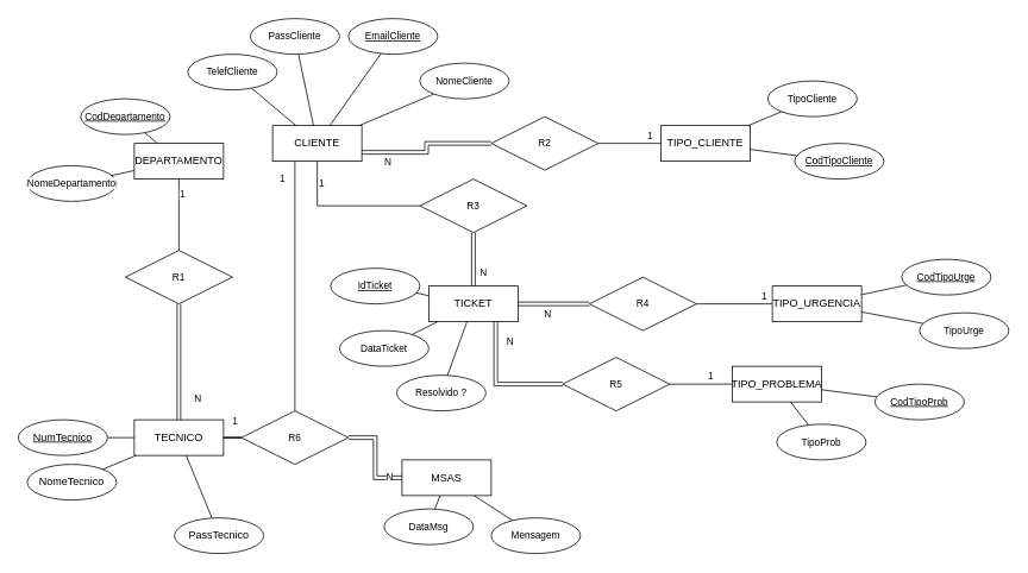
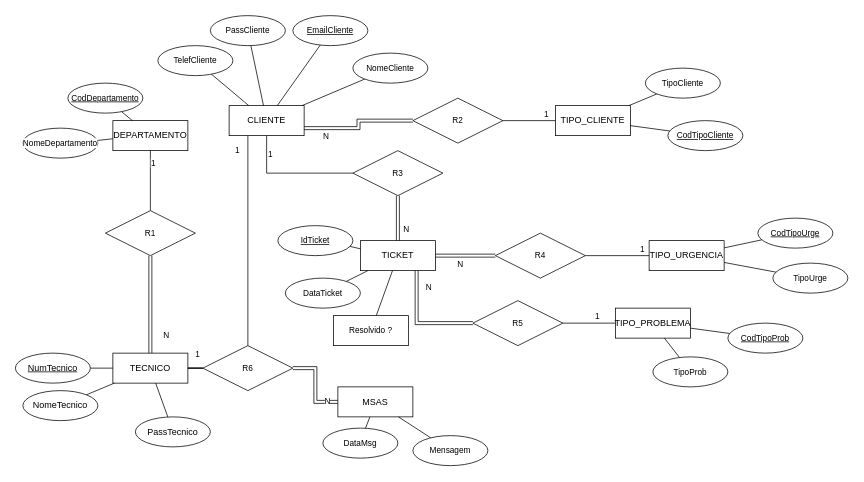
  <mxCell id="0" />
  <mxCell id="1" parent="0" />
  <mxCell id="2" value="DEPARTAMENTO" style="whiteSpace=wrap;html=1;align=center;" parent="1" vertex="1"><mxGeometry x="150" y="160" width="100" height="40" as="geometry" /></mxCell>
  <mxCell id="3" value="TECNICO" style="whiteSpace=wrap;html=1;align=center;" parent="1" vertex="1"><mxGeometry x="150" y="470" width="100" height="40" as="geometry" /></mxCell>
  <mxCell id="4" value="CLIENTE" style="whiteSpace=wrap;html=1;align=center;" parent="1" vertex="1"><mxGeometry x="305" y="140" width="100" height="40" as="geometry" /></mxCell>
  <mxCell id="5" value="TIPO_CLIENTE" style="whiteSpace=wrap;html=1;align=center;" parent="1" vertex="1"><mxGeometry x="740" y="140" width="100" height="40" as="geometry" /></mxCell>
  <mxCell id="6" value="TIPO_URGENCIA" style="whiteSpace=wrap;html=1;align=center;" parent="1" vertex="1"><mxGeometry x="865" y="320" width="100" height="40" as="geometry" /></mxCell>
  <mxCell id="7" value="TIPO_PROBLEMA" style="whiteSpace=wrap;html=1;align=center;" parent="1" vertex="1"><mxGeometry x="820" y="410" width="100" height="40" as="geometry" /></mxCell>
  <mxCell id="8" value="TICKET" style="whiteSpace=wrap;html=1;align=center;" parent="1" vertex="1"><mxGeometry x="480" y="320" width="100" height="40" as="geometry" /></mxCell>
  <mxCell id="9" value="MSAS" style="whiteSpace=wrap;html=1;align=center;" parent="1" vertex="1"><mxGeometry x="450" y="515" width="100" height="40" as="geometry" /></mxCell>
  <mxCell id="10" style="edgeStyle=none;shape=connector;rounded=0;orthogonalLoop=1;jettySize=auto;html=1;strokeColor=default;align=center;verticalAlign=middle;fontFamily=Helvetica;fontSize=11;fontColor=default;labelBackgroundColor=default;endArrow=none;endFill=0;" parent="1" source="11" target="3" edge="1"><mxGeometry relative="1" as="geometry" /></mxCell>
  <mxCell id="11" value="NumTecnico" style="ellipse;whiteSpace=wrap;html=1;align=center;fontStyle=4;" parent="1" vertex="1"><mxGeometry x="20" y="470" width="100" height="40" as="geometry" /></mxCell>
  <mxCell id="12" style="edgeStyle=none;shape=connector;rounded=0;orthogonalLoop=1;jettySize=auto;html=1;strokeColor=default;align=center;verticalAlign=middle;fontFamily=Helvetica;fontSize=11;fontColor=default;labelBackgroundColor=default;endArrow=none;endFill=0;" parent="1" source="13" target="3" edge="1"><mxGeometry relative="1" as="geometry" /></mxCell>
  <mxCell id="13" value="NomeTecnico" style="ellipse;whiteSpace=wrap;html=1;align=center;" parent="1" vertex="1"><mxGeometry x="30" y="520" width="100" height="40" as="geometry" /></mxCell>
  <mxCell id="14" style="edgeStyle=none;shape=connector;rounded=0;orthogonalLoop=1;jettySize=auto;html=1;strokeColor=default;align=center;verticalAlign=middle;fontFamily=Helvetica;fontSize=11;fontColor=default;labelBackgroundColor=default;endArrow=none;endFill=0;" parent="1" source="15" target="3" edge="1"><mxGeometry relative="1" as="geometry" /></mxCell>
- <mxCell id="15" value="PassTecnico" style="ellipse;whiteSpace=wrap;html=1;align=center;" parent="1" vertex="1"><mxGeometry x="195" y="580" width="100" height="40" as="geometry" /></mxCell>
+ <mxCell id="15" value="PassTecnico" style="ellipse;whiteSpace=wrap;html=1;align=center;" parent="1" vertex="1"><mxGeometry x="180" y="555" width="100" height="40" as="geometry" /></mxCell>
  <mxCell id="16" style="edgeStyle=none;shape=connector;rounded=0;orthogonalLoop=1;jettySize=auto;html=1;strokeColor=default;align=center;verticalAlign=middle;fontFamily=Helvetica;fontSize=11;fontColor=default;labelBackgroundColor=default;endArrow=none;endFill=0;" edge="1" parent="1" source="17" target="9"><mxGeometry relative="1" as="geometry" /></mxCell>
  <mxCell id="17" value="DataMsg" style="ellipse;whiteSpace=wrap;html=1;align=center;fontFamily=Helvetica;fontSize=11;fontColor=default;labelBackgroundColor=default;" vertex="1" parent="1"><mxGeometry x="430" y="570" width="100" height="40" as="geometry" /></mxCell>
  <mxCell id="18" style="edgeStyle=none;shape=connector;rounded=0;orthogonalLoop=1;jettySize=auto;html=1;strokeColor=default;align=center;verticalAlign=middle;fontFamily=Helvetica;fontSize=11;fontColor=default;labelBackgroundColor=default;endArrow=none;endFill=0;" edge="1" parent="1" source="19" target="9"><mxGeometry relative="1" as="geometry" /></mxCell>
  <mxCell id="19" value="Mensagem" style="ellipse;whiteSpace=wrap;html=1;align=center;fontFamily=Helvetica;fontSize=11;fontColor=default;labelBackgroundColor=default;" vertex="1" parent="1"><mxGeometry x="550" y="580" width="100" height="40" as="geometry" /></mxCell>
  <mxCell id="20" style="edgeStyle=none;shape=connector;rounded=0;orthogonalLoop=1;jettySize=auto;html=1;strokeColor=default;align=center;verticalAlign=middle;fontFamily=Helvetica;fontSize=11;fontColor=default;labelBackgroundColor=default;endArrow=none;endFill=0;" edge="1" parent="1" source="21" target="7"><mxGeometry relative="1" as="geometry" /></mxCell>
  <mxCell id="21" value="TipoProb" style="ellipse;whiteSpace=wrap;html=1;align=center;fontFamily=Helvetica;fontSize=11;fontColor=default;labelBackgroundColor=default;" vertex="1" parent="1"><mxGeometry x="870" y="475" width="100" height="40" as="geometry" /></mxCell>
  <mxCell id="22" style="edgeStyle=none;shape=connector;rounded=0;orthogonalLoop=1;jettySize=auto;html=1;strokeColor=default;align=center;verticalAlign=middle;fontFamily=Helvetica;fontSize=11;fontColor=default;labelBackgroundColor=default;endArrow=none;endFill=0;" edge="1" parent="1" source="23" target="7"><mxGeometry relative="1" as="geometry" /></mxCell>
- <mxCell id="23" value="CodTipoProb" style="ellipse;whiteSpace=wrap;html=1;align=center;fontStyle=4;fontFamily=Helvetica;fontSize=11;fontColor=default;labelBackgroundColor=default;" vertex="1" parent="1"><mxGeometry x="980" y="430" width="100" height="40" as="geometry" /></mxCell>
+ <mxCell id="23" value="CodTipoProb" style="ellipse;whiteSpace=wrap;html=1;align=center;fontStyle=4;fontFamily=Helvetica;fontSize=11;fontColor=default;labelBackgroundColor=default;" vertex="1" parent="1"><mxGeometry x="970" y="430" width="100" height="40" as="geometry" /></mxCell>
  <mxCell id="24" style="edgeStyle=none;shape=connector;rounded=0;orthogonalLoop=1;jettySize=auto;html=1;strokeColor=default;align=center;verticalAlign=middle;fontFamily=Helvetica;fontSize=11;fontColor=default;labelBackgroundColor=default;endArrow=none;endFill=0;" edge="1" parent="1" source="25" target="6"><mxGeometry relative="1" as="geometry" /></mxCell>
  <mxCell id="25" value="TipoUrge" style="ellipse;whiteSpace=wrap;html=1;align=center;fontFamily=Helvetica;fontSize=11;fontColor=default;labelBackgroundColor=default;" vertex="1" parent="1"><mxGeometry x="1030" y="350" width="100" height="40" as="geometry" /></mxCell>
  <mxCell id="26" style="edgeStyle=none;shape=connector;rounded=0;orthogonalLoop=1;jettySize=auto;html=1;strokeColor=default;align=center;verticalAlign=middle;fontFamily=Helvetica;fontSize=11;fontColor=default;labelBackgroundColor=default;endArrow=none;endFill=0;" edge="1" parent="1" source="27" target="6"><mxGeometry relative="1" as="geometry" /></mxCell>
  <mxCell id="27" value="CodTipoUrge" style="ellipse;whiteSpace=wrap;html=1;align=center;fontStyle=4;fontFamily=Helvetica;fontSize=11;fontColor=default;labelBackgroundColor=default;" vertex="1" parent="1"><mxGeometry x="1010" y="290" width="100" height="40" as="geometry" /></mxCell>
  <mxCell id="28" style="edgeStyle=none;shape=connector;rounded=0;orthogonalLoop=1;jettySize=auto;html=1;strokeColor=default;align=center;verticalAlign=middle;fontFamily=Helvetica;fontSize=11;fontColor=default;labelBackgroundColor=default;endArrow=none;endFill=0;" edge="1" parent="1" source="29" target="5"><mxGeometry relative="1" as="geometry" /></mxCell>
  <mxCell id="29" value="CodTipoCliente" style="ellipse;whiteSpace=wrap;html=1;align=center;fontStyle=4;fontFamily=Helvetica;fontSize=11;fontColor=default;labelBackgroundColor=default;" vertex="1" parent="1"><mxGeometry x="890" y="160" width="100" height="40" as="geometry" /></mxCell>
  <mxCell id="30" style="edgeStyle=none;shape=connector;rounded=0;orthogonalLoop=1;jettySize=auto;html=1;strokeColor=default;align=center;verticalAlign=middle;fontFamily=Helvetica;fontSize=11;fontColor=default;labelBackgroundColor=default;endArrow=none;endFill=0;" edge="1" parent="1" source="31" target="5"><mxGeometry relative="1" as="geometry" /></mxCell>
  <mxCell id="31" value="TipoCliente" style="ellipse;whiteSpace=wrap;html=1;align=center;fontFamily=Helvetica;fontSize=11;fontColor=default;labelBackgroundColor=default;" vertex="1" parent="1"><mxGeometry x="860" y="90" width="100" height="40" as="geometry" /></mxCell>
  <mxCell id="32" style="edgeStyle=none;shape=connector;rounded=0;orthogonalLoop=1;jettySize=auto;html=1;strokeColor=default;align=center;verticalAlign=middle;fontFamily=Helvetica;fontSize=11;fontColor=default;labelBackgroundColor=default;endArrow=none;endFill=0;" edge="1" parent="1" source="33" target="8"><mxGeometry relative="1" as="geometry" /></mxCell>
  <mxCell id="33" value="IdTicket" style="ellipse;whiteSpace=wrap;html=1;align=center;fontStyle=4;fontFamily=Helvetica;fontSize=11;fontColor=default;labelBackgroundColor=default;" vertex="1" parent="1"><mxGeometry x="370" y="300" width="100" height="40" as="geometry" /></mxCell>
  <mxCell id="34" style="edgeStyle=none;shape=connector;rounded=0;orthogonalLoop=1;jettySize=auto;html=1;strokeColor=default;align=center;verticalAlign=middle;fontFamily=Helvetica;fontSize=11;fontColor=default;labelBackgroundColor=default;endArrow=none;endFill=0;" edge="1" parent="1" source="35" target="8"><mxGeometry relative="1" as="geometry" /></mxCell>
  <mxCell id="35" value="DataTicket" style="ellipse;whiteSpace=wrap;html=1;align=center;fontFamily=Helvetica;fontSize=11;fontColor=default;labelBackgroundColor=default;" vertex="1" parent="1"><mxGeometry x="380" y="370" width="100" height="40" as="geometry" /></mxCell>
  <mxCell id="36" style="edgeStyle=none;shape=connector;rounded=0;orthogonalLoop=1;jettySize=auto;html=1;strokeColor=default;align=center;verticalAlign=middle;fontFamily=Helvetica;fontSize=11;fontColor=default;labelBackgroundColor=default;endArrow=none;endFill=0;" edge="1" parent="1" source="37" target="8"><mxGeometry relative="1" as="geometry" /></mxCell>
- <mxCell id="37" value="Resolvido ?" style="ellipse;whiteSpace=wrap;html=1;align=center;fontFamily=Helvetica;fontSize=11;fontColor=default;labelBackgroundColor=default;" vertex="1" parent="1"><mxGeometry x="444" y="420" width="100" height="40" as="geometry" /></mxCell>
+ <mxCell id="37" value="Resolvido ?" style="whiteSpace=wrap;html=1;align=center;fontFamily=Helvetica;fontSize=11;fontColor=default;labelBackgroundColor=default;rounded=0;" vertex="1" parent="1"><mxGeometry x="444" y="420" width="100" height="40" as="geometry" /></mxCell>
  <mxCell id="38" style="edgeStyle=none;shape=connector;rounded=0;orthogonalLoop=1;jettySize=auto;html=1;strokeColor=default;align=center;verticalAlign=middle;fontFamily=Helvetica;fontSize=11;fontColor=default;labelBackgroundColor=default;endArrow=none;endFill=0;" edge="1" parent="1" source="39" target="4"><mxGeometry relative="1" as="geometry" /></mxCell>
  <mxCell id="39" value="EmailCliente" style="ellipse;whiteSpace=wrap;html=1;align=center;fontStyle=4;fontFamily=Helvetica;fontSize=11;fontColor=default;labelBackgroundColor=default;" vertex="1" parent="1"><mxGeometry x="390" y="20" width="100" height="40" as="geometry" /></mxCell>
  <mxCell id="40" style="edgeStyle=none;shape=connector;rounded=0;orthogonalLoop=1;jettySize=auto;html=1;strokeColor=default;align=center;verticalAlign=middle;fontFamily=Helvetica;fontSize=11;fontColor=default;labelBackgroundColor=default;endArrow=none;endFill=0;" edge="1" parent="1" source="41" target="4"><mxGeometry relative="1" as="geometry" /></mxCell>
  <mxCell id="41" value="NomeCliente" style="ellipse;whiteSpace=wrap;html=1;align=center;fontFamily=Helvetica;fontSize=11;fontColor=default;labelBackgroundColor=default;" vertex="1" parent="1"><mxGeometry x="470" y="70" width="100" height="40" as="geometry" /></mxCell>
  <mxCell id="42" style="edgeStyle=none;shape=connector;rounded=0;orthogonalLoop=1;jettySize=auto;html=1;strokeColor=default;align=center;verticalAlign=middle;fontFamily=Helvetica;fontSize=11;fontColor=default;labelBackgroundColor=default;endArrow=none;endFill=0;" edge="1" parent="1" source="43" target="4"><mxGeometry relative="1" as="geometry" /></mxCell>
  <mxCell id="43" value="PassCliente" style="ellipse;whiteSpace=wrap;html=1;align=center;fontFamily=Helvetica;fontSize=11;fontColor=default;labelBackgroundColor=default;" vertex="1" parent="1"><mxGeometry x="280" y="20" width="100" height="40" as="geometry" /></mxCell>
  <mxCell id="44" style="edgeStyle=none;shape=connector;rounded=0;orthogonalLoop=1;jettySize=auto;html=1;strokeColor=default;align=center;verticalAlign=middle;fontFamily=Helvetica;fontSize=11;fontColor=default;labelBackgroundColor=default;endArrow=none;endFill=0;" edge="1" parent="1" source="45" target="4"><mxGeometry relative="1" as="geometry" /></mxCell>
  <mxCell id="45" value="TelefCliente" style="ellipse;whiteSpace=wrap;html=1;align=center;fontFamily=Helvetica;fontSize=11;fontColor=default;labelBackgroundColor=default;" vertex="1" parent="1"><mxGeometry x="210" y="60" width="100" height="40" as="geometry" /></mxCell>
  <mxCell id="46" style="edgeStyle=none;shape=connector;rounded=0;orthogonalLoop=1;jettySize=auto;html=1;strokeColor=default;align=center;verticalAlign=middle;fontFamily=Helvetica;fontSize=11;fontColor=default;labelBackgroundColor=default;endArrow=none;endFill=0;" edge="1" parent="1" source="47" target="2"><mxGeometry relative="1" as="geometry" /></mxCell>
  <mxCell id="47" value="CodDepartamento" style="ellipse;whiteSpace=wrap;html=1;align=center;fontStyle=4;fontFamily=Helvetica;fontSize=11;fontColor=default;labelBackgroundColor=default;" vertex="1" parent="1"><mxGeometry x="90" y="110" width="100" height="40" as="geometry" /></mxCell>
  <mxCell id="48" style="edgeStyle=none;shape=connector;rounded=0;orthogonalLoop=1;jettySize=auto;html=1;strokeColor=default;align=center;verticalAlign=middle;fontFamily=Helvetica;fontSize=11;fontColor=default;labelBackgroundColor=default;endArrow=none;endFill=0;" edge="1" parent="1" source="49" target="2"><mxGeometry relative="1" as="geometry" /></mxCell>
- <mxCell id="49" value="NomeDepartamento" style="ellipse;whiteSpace=wrap;html=1;align=center;fontFamily=Helvetica;fontSize=11;fontColor=default;labelBackgroundColor=default;" vertex="1" parent="1"><mxGeometry x="30" y="185" width="100" height="40" as="geometry" /></mxCell>
+ <mxCell id="49" value="NomeDepartamento" style="ellipse;whiteSpace=wrap;html=1;align=center;fontFamily=Helvetica;fontSize=11;fontColor=default;labelBackgroundColor=default;" vertex="1" parent="1"><mxGeometry x="30" y="170" width="100" height="40" as="geometry" /></mxCell>
  <mxCell id="50" style="shape=connector;rounded=0;orthogonalLoop=1;jettySize=auto;html=1;strokeColor=default;align=center;verticalAlign=middle;fontFamily=Helvetica;fontSize=11;fontColor=default;labelBackgroundColor=default;endArrow=none;endFill=0;edgeStyle=orthogonalEdgeStyle;" edge="1" parent="1" source="54" target="2"><mxGeometry relative="1" as="geometry" /></mxCell>
  <mxCell id="51" value="1" style="edgeLabel;html=1;align=center;verticalAlign=middle;resizable=0;points=[];fontFamily=Helvetica;fontSize=11;fontColor=default;labelBackgroundColor=default;" vertex="1" connectable="0" parent="50"><mxGeometry x="0.603" y="-2" relative="1" as="geometry"><mxPoint x="1" as="offset" /></mxGeometry></mxCell>
  <mxCell id="52" style="edgeStyle=orthogonalEdgeStyle;shape=link;rounded=0;orthogonalLoop=1;jettySize=auto;html=1;strokeColor=default;align=center;verticalAlign=middle;fontFamily=Helvetica;fontSize=11;fontColor=default;labelBackgroundColor=default;endArrow=none;endFill=0;" edge="1" parent="1" source="54" target="3"><mxGeometry relative="1" as="geometry" /></mxCell>
  <mxCell id="53" value="N" style="edgeLabel;html=1;align=center;verticalAlign=middle;resizable=0;points=[];fontFamily=Helvetica;fontSize=11;fontColor=default;labelBackgroundColor=default;" vertex="1" connectable="0" parent="52"><mxGeometry x="0.637" y="4" relative="1" as="geometry"><mxPoint x="16" y="-1" as="offset" /></mxGeometry></mxCell>
  <mxCell id="54" value="R1" style="shape=rhombus;perimeter=rhombusPerimeter;whiteSpace=wrap;html=1;align=center;fontFamily=Helvetica;fontSize=11;fontColor=default;labelBackgroundColor=default;" vertex="1" parent="1"><mxGeometry x="140" y="280" width="120" height="60" as="geometry" /></mxCell>
  <mxCell id="55" style="edgeStyle=orthogonalEdgeStyle;shape=link;rounded=0;orthogonalLoop=1;jettySize=auto;html=1;entryX=1;entryY=0.75;entryDx=0;entryDy=0;strokeColor=default;align=center;verticalAlign=middle;fontFamily=Helvetica;fontSize=11;fontColor=default;labelBackgroundColor=default;endArrow=none;endFill=0;" edge="1" parent="1" source="59" target="4"><mxGeometry relative="1" as="geometry" /></mxCell>
  <mxCell id="56" value="N" style="edgeLabel;html=1;align=center;verticalAlign=middle;resizable=0;points=[];fontFamily=Helvetica;fontSize=11;fontColor=default;labelBackgroundColor=default;" vertex="1" connectable="0" parent="55"><mxGeometry x="0.632" y="2" relative="1" as="geometry"><mxPoint x="-1" y="8" as="offset" /></mxGeometry></mxCell>
  <mxCell id="57" style="edgeStyle=orthogonalEdgeStyle;shape=connector;rounded=0;orthogonalLoop=1;jettySize=auto;html=1;entryX=0;entryY=0.5;entryDx=0;entryDy=0;strokeColor=default;align=center;verticalAlign=middle;fontFamily=Helvetica;fontSize=11;fontColor=default;labelBackgroundColor=default;endArrow=none;endFill=0;" edge="1" parent="1" source="59" target="5"><mxGeometry relative="1" as="geometry" /></mxCell>
  <mxCell id="58" value="1" style="edgeLabel;html=1;align=center;verticalAlign=middle;resizable=0;points=[];fontFamily=Helvetica;fontSize=11;fontColor=default;labelBackgroundColor=default;" vertex="1" connectable="0" parent="57"><mxGeometry x="0.63" relative="1" as="geometry"><mxPoint y="-10" as="offset" /></mxGeometry></mxCell>
  <mxCell id="59" value="R2" style="shape=rhombus;perimeter=rhombusPerimeter;whiteSpace=wrap;html=1;align=center;fontFamily=Helvetica;fontSize=11;fontColor=default;labelBackgroundColor=default;" vertex="1" parent="1"><mxGeometry x="550" y="130" width="120" height="60" as="geometry" /></mxCell>
  <mxCell id="60" style="edgeStyle=orthogonalEdgeStyle;shape=connector;rounded=0;orthogonalLoop=1;jettySize=auto;html=1;strokeColor=default;align=center;verticalAlign=middle;fontFamily=Helvetica;fontSize=11;fontColor=default;labelBackgroundColor=default;endArrow=none;endFill=0;" edge="1" parent="1" source="64" target="4"><mxGeometry relative="1" as="geometry" /></mxCell>
  <mxCell id="61" value="1" style="edgeLabel;html=1;align=center;verticalAlign=middle;resizable=0;points=[];fontFamily=Helvetica;fontSize=11;fontColor=default;labelBackgroundColor=default;" vertex="1" connectable="0" parent="60"><mxGeometry x="0.706" y="-4" relative="1" as="geometry"><mxPoint as="offset" /></mxGeometry></mxCell>
  <mxCell id="62" style="edgeStyle=orthogonalEdgeStyle;shape=link;rounded=0;orthogonalLoop=1;jettySize=auto;html=1;entryX=0.5;entryY=0;entryDx=0;entryDy=0;strokeColor=default;align=center;verticalAlign=middle;fontFamily=Helvetica;fontSize=11;fontColor=default;labelBackgroundColor=default;endArrow=none;endFill=0;" edge="1" parent="1" source="64" target="8"><mxGeometry relative="1" as="geometry" /></mxCell>
  <mxCell id="63" value="N" style="edgeLabel;html=1;align=center;verticalAlign=middle;resizable=0;points=[];fontFamily=Helvetica;fontSize=11;fontColor=default;labelBackgroundColor=default;" vertex="1" connectable="0" parent="62"><mxGeometry x="0.475" y="6" relative="1" as="geometry"><mxPoint x="4" as="offset" /></mxGeometry></mxCell>
  <mxCell id="64" value="R3" style="shape=rhombus;perimeter=rhombusPerimeter;whiteSpace=wrap;html=1;align=center;fontFamily=Helvetica;fontSize=11;fontColor=default;labelBackgroundColor=default;" vertex="1" parent="1"><mxGeometry x="470" y="200" width="120" height="60" as="geometry" /></mxCell>
  <mxCell id="65" style="edgeStyle=orthogonalEdgeStyle;shape=link;rounded=0;orthogonalLoop=1;jettySize=auto;html=1;strokeColor=default;align=center;verticalAlign=middle;fontFamily=Helvetica;fontSize=11;fontColor=default;labelBackgroundColor=default;endArrow=none;endFill=0;" edge="1" parent="1" source="69" target="8"><mxGeometry relative="1" as="geometry" /></mxCell>
  <mxCell id="66" value="N" style="edgeLabel;html=1;align=center;verticalAlign=middle;resizable=0;points=[];fontFamily=Helvetica;fontSize=11;fontColor=default;labelBackgroundColor=default;" vertex="1" connectable="0" parent="65"><mxGeometry x="0.175" y="1" relative="1" as="geometry"><mxPoint x="-1" y="9" as="offset" /></mxGeometry></mxCell>
  <mxCell id="67" style="edgeStyle=orthogonalEdgeStyle;shape=connector;rounded=0;orthogonalLoop=1;jettySize=auto;html=1;entryX=0;entryY=0.5;entryDx=0;entryDy=0;strokeColor=default;align=center;verticalAlign=middle;fontFamily=Helvetica;fontSize=11;fontColor=default;labelBackgroundColor=default;endArrow=none;endFill=0;" edge="1" parent="1" source="69" target="6"><mxGeometry relative="1" as="geometry" /></mxCell>
  <mxCell id="68" value="1" style="edgeLabel;html=1;align=center;verticalAlign=middle;resizable=0;points=[];fontFamily=Helvetica;fontSize=11;fontColor=default;labelBackgroundColor=default;" vertex="1" connectable="0" parent="67"><mxGeometry x="0.734" y="2" relative="1" as="geometry"><mxPoint x="1" y="-8" as="offset" /></mxGeometry></mxCell>
  <mxCell id="69" value="R4" style="shape=rhombus;perimeter=rhombusPerimeter;whiteSpace=wrap;html=1;align=center;fontFamily=Helvetica;fontSize=11;fontColor=default;labelBackgroundColor=default;" vertex="1" parent="1"><mxGeometry x="660" y="310" width="120" height="60" as="geometry" /></mxCell>
  <mxCell id="70" style="edgeStyle=orthogonalEdgeStyle;shape=link;rounded=0;orthogonalLoop=1;jettySize=auto;html=1;entryX=0.75;entryY=1;entryDx=0;entryDy=0;strokeColor=default;align=center;verticalAlign=middle;fontFamily=Helvetica;fontSize=11;fontColor=default;labelBackgroundColor=default;endArrow=none;endFill=0;" edge="1" parent="1" source="74" target="8"><mxGeometry relative="1" as="geometry" /></mxCell>
  <mxCell id="71" value="N" style="edgeLabel;html=1;align=center;verticalAlign=middle;resizable=0;points=[];fontFamily=Helvetica;fontSize=11;fontColor=default;labelBackgroundColor=default;" vertex="1" connectable="0" parent="70"><mxGeometry x="0.659" y="-1" relative="1" as="geometry"><mxPoint x="14" y="-4" as="offset" /></mxGeometry></mxCell>
  <mxCell id="72" style="edgeStyle=orthogonalEdgeStyle;shape=connector;rounded=0;orthogonalLoop=1;jettySize=auto;html=1;entryX=0;entryY=0.5;entryDx=0;entryDy=0;strokeColor=default;align=center;verticalAlign=middle;fontFamily=Helvetica;fontSize=11;fontColor=default;labelBackgroundColor=default;endArrow=none;endFill=0;" edge="1" parent="1" source="74" target="7"><mxGeometry relative="1" as="geometry" /></mxCell>
  <mxCell id="73" value="1" style="edgeLabel;html=1;align=center;verticalAlign=middle;resizable=0;points=[];fontFamily=Helvetica;fontSize=11;fontColor=default;labelBackgroundColor=default;" vertex="1" connectable="0" parent="72"><mxGeometry x="0.295" y="2" relative="1" as="geometry"><mxPoint y="-8" as="offset" /></mxGeometry></mxCell>
  <mxCell id="74" value="R5" style="shape=rhombus;perimeter=rhombusPerimeter;whiteSpace=wrap;html=1;align=center;fontFamily=Helvetica;fontSize=11;fontColor=default;labelBackgroundColor=default;" vertex="1" parent="1"><mxGeometry x="630" y="400" width="120" height="60" as="geometry" /></mxCell>
  <mxCell id="75" style="edgeStyle=orthogonalEdgeStyle;shape=link;rounded=0;orthogonalLoop=1;jettySize=auto;html=1;entryX=0;entryY=0.5;entryDx=0;entryDy=0;strokeColor=default;align=center;verticalAlign=middle;fontFamily=Helvetica;fontSize=11;fontColor=default;labelBackgroundColor=default;endArrow=none;endFill=0;" edge="1" parent="1" source="81" target="9"><mxGeometry relative="1" as="geometry" /></mxCell>
  <mxCell id="76" value="N" style="edgeLabel;html=1;align=center;verticalAlign=middle;resizable=0;points=[];fontFamily=Helvetica;fontSize=11;fontColor=default;labelBackgroundColor=default;" vertex="1" connectable="0" parent="75"><mxGeometry x="0.363" y="-2" relative="1" as="geometry"><mxPoint x="17" y="1" as="offset" /></mxGeometry></mxCell>
  <mxCell id="77" style="edgeStyle=orthogonalEdgeStyle;shape=connector;rounded=0;orthogonalLoop=1;jettySize=auto;html=1;entryX=1;entryY=0.5;entryDx=0;entryDy=0;strokeColor=default;align=center;verticalAlign=middle;fontFamily=Helvetica;fontSize=11;fontColor=default;labelBackgroundColor=default;endArrow=none;endFill=0;" edge="1" parent="1" source="81" target="3"><mxGeometry relative="1" as="geometry" /></mxCell>
  <mxCell id="78" value="1" style="edgeLabel;html=1;align=center;verticalAlign=middle;resizable=0;points=[];fontFamily=Helvetica;fontSize=11;fontColor=default;labelBackgroundColor=default;" vertex="1" connectable="0" parent="77"><mxGeometry x="0.617" relative="1" as="geometry"><mxPoint x="1" y="-20" as="offset" /></mxGeometry></mxCell>
  <mxCell id="79" style="edgeStyle=orthogonalEdgeStyle;shape=connector;rounded=0;orthogonalLoop=1;jettySize=auto;html=1;entryX=0.25;entryY=1;entryDx=0;entryDy=0;strokeColor=default;align=center;verticalAlign=middle;fontFamily=Helvetica;fontSize=11;fontColor=default;labelBackgroundColor=default;endArrow=none;endFill=0;" edge="1" parent="1" source="81" target="4"><mxGeometry relative="1" as="geometry" /></mxCell>
  <mxCell id="80" value="1" style="edgeLabel;html=1;align=center;verticalAlign=middle;resizable=0;points=[];fontFamily=Helvetica;fontSize=11;fontColor=default;labelBackgroundColor=default;" vertex="1" connectable="0" parent="79"><mxGeometry x="0.872" y="-5" relative="1" as="geometry"><mxPoint x="-20" y="1" as="offset" /></mxGeometry></mxCell>
  <mxCell id="81" value="R6" style="shape=rhombus;perimeter=rhombusPerimeter;whiteSpace=wrap;html=1;align=center;fontFamily=Helvetica;fontSize=11;fontColor=default;labelBackgroundColor=default;" vertex="1" parent="1"><mxGeometry x="270" y="460" width="120" height="60" as="geometry" /></mxCell>
